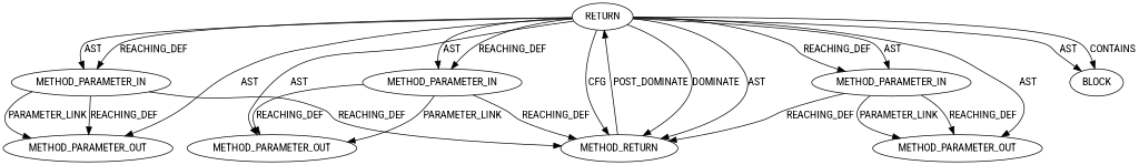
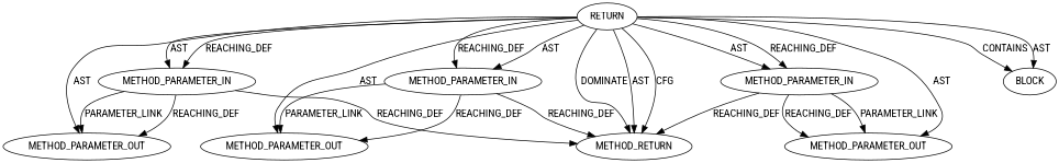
  digraph {
    fontname="Roboto Condensed"
    node [CODE=p3 EVALUATION_STRATEGY=BY_VALUE IS_VARIADIC=false ORDER=2 TYPE_FULL_NAME=ANY fontname="Roboto Condensed"]
    edge [fontname="Roboto Condensed"]
    n1 [INDEX=3 NAME=p3 ORDER=3 label=METHOD_PARAMETER_OUT]
    n2 [CODE=p2 INDEX=2 NAME=p2 label=METHOD_PARAMETER_OUT]
    n3 [CODE=p1 INDEX=1 NAME=p1 ORDER=1 label=METHOD_PARAMETER_OUT]
    n4 [CODE=p2 INDEX=2 NAME=p2 label=METHOD_PARAMETER_IN]
    n5 [CODE=RET label=METHOD_RETURN IS_VARIADIC=""]
    n6 [AST_PARENT_FULL_NAME="<global>" AST_PARENT_TYPE=NAMESPACE_BLOCK CODE="<empty>" FILENAME="<empty>" FULL_NAME=EVP_DigestUpdate IS_EXTERNAL=true NAME=EVP_DigestUpdate ORDER=0 label=RETURN EVALUATION_STRATEGY="" IS_VARIADIC="" TYPE_FULL_NAME=""]
    n7 [CODE=p1 INDEX=1 NAME=p1 ORDER=1 label=METHOD_PARAMETER_IN]
    n8 [INDEX=3 NAME=p3 ORDER=3 label=METHOD_PARAMETER_IN]
    n9 [ARGUMENT_INDEX=1 CODE="<empty>" ORDER=1 label=BLOCK EVALUATION_STRATEGY="" IS_VARIADIC=""]
    n4 -> n2 [VARIABLE=p2 label=REACHING_DEF]
    n4 -> n2 [label=PARAMETER_LINK]
    n4 -> n5 [VARIABLE=p2 label=REACHING_DEF]
-   n5 -> n6 [label=POST_DOMINATE]
    n6 -> n1 [label=AST]
    n6 -> n2 [label=AST]
    n6 -> n3 [label=AST]
    n6 -> n4 [label=REACHING_DEF]
    n6 -> n4 [label=AST]
    n6 -> n5 [label=DOMINATE]
    n6 -> n5 [label=AST]
    n6 -> n5 [label=CFG]
    n6 -> n7 [label=AST]
    n6 -> n7 [label=REACHING_DEF]
    n6 -> n8 [label=AST]
    n6 -> n8 [label=REACHING_DEF]
    n6 -> n9 [label=CONTAINS]
    n6 -> n9 [label=AST]
    n7 -> n3 [VARIABLE=p1 label=REACHING_DEF]
    n7 -> n3 [label=PARAMETER_LINK]
    n7 -> n5 [VARIABLE=p1 label=REACHING_DEF]
    n8 -> n1 [VARIABLE=p3 label=REACHING_DEF]
    n8 -> n1 [label=PARAMETER_LINK]
    n8 -> n5 [VARIABLE=p3 label=REACHING_DEF]
  }
